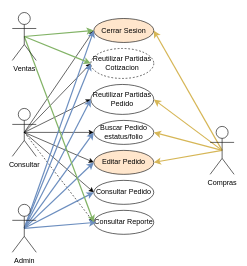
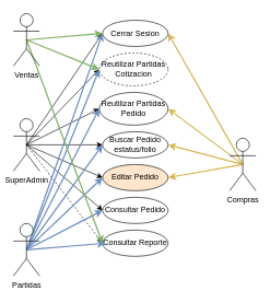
  <mxCell id="0" />
  <mxCell id="1" parent="0" />
- <mxCell id="2" value="&lt;font style=&quot;vertical-align: inherit;&quot;&gt;&lt;font style=&quot;vertical-align: inherit;&quot;&gt;Cerrar Sesion&lt;/font&gt;&lt;/font&gt;" style="ellipse;whiteSpace=wrap;html=1;fillColor=#ffe6cc;" vertex="1" parent="1"><mxGeometry x="156" y="30" width="100" height="40" as="geometry" /></mxCell>
+ <mxCell id="2" value="&lt;font style=&quot;vertical-align: inherit;&quot;&gt;&lt;font style=&quot;vertical-align: inherit;&quot;&gt;Cerrar Sesion&lt;/font&gt;&lt;/font&gt;" style="ellipse;whiteSpace=wrap;html=1;" vertex="1" parent="1"><mxGeometry x="156" y="30" width="100" height="40" as="geometry" /></mxCell>
  <mxCell id="3" value="&lt;font style=&quot;vertical-align: inherit;&quot;&gt;&lt;font style=&quot;vertical-align: inherit;&quot;&gt;&lt;font style=&quot;vertical-align: inherit;&quot;&gt;&lt;font style=&quot;vertical-align: inherit;&quot;&gt;&lt;font style=&quot;vertical-align: inherit;&quot;&gt;&lt;font style=&quot;vertical-align: inherit;&quot;&gt;Reutilizar Partidas Cotizacion&lt;/font&gt;&lt;/font&gt;&lt;/font&gt;&lt;/font&gt;&lt;/font&gt;&lt;/font&gt;" style="ellipse;whiteSpace=wrap;html=1;dashed=1;" vertex="1" parent="1"><mxGeometry x="151" y="80" width="105" height="50" as="geometry" /></mxCell>
  <mxCell id="4" value="&lt;font style=&quot;vertical-align: inherit;&quot;&gt;&lt;font style=&quot;vertical-align: inherit;&quot;&gt;&lt;font style=&quot;vertical-align: inherit;&quot;&gt;&lt;font style=&quot;vertical-align: inherit;&quot;&gt;Reutilizar Partidas Pedido&lt;/font&gt;&lt;/font&gt;&lt;/font&gt;&lt;/font&gt;" style="ellipse;whiteSpace=wrap;html=1;" vertex="1" parent="1"><mxGeometry x="151" y="140" width="105" height="50" as="geometry" /></mxCell>
  <mxCell id="5" value="&lt;font style=&quot;vertical-align: inherit;&quot;&gt;&lt;font style=&quot;vertical-align: inherit;&quot;&gt;&lt;font style=&quot;vertical-align: inherit;&quot;&gt;&lt;font style=&quot;vertical-align: inherit;&quot;&gt;&lt;font style=&quot;vertical-align: inherit;&quot;&gt;&lt;font style=&quot;vertical-align: inherit;&quot;&gt;Buscar Pedido estatus/folio&lt;/font&gt;&lt;/font&gt;&lt;/font&gt;&lt;/font&gt;&lt;/font&gt;&lt;/font&gt;" style="ellipse;whiteSpace=wrap;html=1;" vertex="1" parent="1"><mxGeometry x="156" y="200" width="100" height="40" as="geometry" /></mxCell>
  <mxCell id="6" value="&lt;font style=&quot;vertical-align: inherit;&quot;&gt;&lt;font style=&quot;vertical-align: inherit;&quot;&gt;&lt;font style=&quot;vertical-align: inherit;&quot;&gt;&lt;font style=&quot;vertical-align: inherit;&quot;&gt;Editar Pedido&lt;/font&gt;&lt;/font&gt;&lt;/font&gt;&lt;/font&gt;" style="ellipse;whiteSpace=wrap;html=1;fillColor=#ffe6cc;" vertex="1" parent="1"><mxGeometry x="156" y="250" width="100" height="40" as="geometry" /></mxCell>
  <mxCell id="7" value="&lt;font style=&quot;vertical-align: inherit;&quot;&gt;&lt;font style=&quot;vertical-align: inherit;&quot;&gt;&lt;font style=&quot;vertical-align: inherit;&quot;&gt;&lt;font style=&quot;vertical-align: inherit;&quot;&gt;&lt;font style=&quot;vertical-align: inherit;&quot;&gt;&lt;font style=&quot;vertical-align: inherit;&quot;&gt;&lt;font style=&quot;vertical-align: inherit;&quot;&gt;&lt;font style=&quot;vertical-align: inherit;&quot;&gt;Consultar Pedido&lt;/font&gt;&lt;/font&gt;&lt;/font&gt;&lt;/font&gt;&lt;/font&gt;&lt;/font&gt;&lt;/font&gt;&lt;/font&gt;" style="ellipse;whiteSpace=wrap;html=1;" vertex="1" parent="1"><mxGeometry x="156" y="300" width="100" height="40" as="geometry" /></mxCell>
  <mxCell id="8" value="&lt;font style=&quot;vertical-align: inherit;&quot;&gt;&lt;font style=&quot;vertical-align: inherit;&quot;&gt;&lt;font style=&quot;vertical-align: inherit;&quot;&gt;&lt;font style=&quot;vertical-align: inherit;&quot;&gt;&lt;font style=&quot;vertical-align: inherit;&quot;&gt;&lt;font style=&quot;vertical-align: inherit;&quot;&gt;Consultar Reporte&lt;/font&gt;&lt;/font&gt;&lt;/font&gt;&lt;/font&gt;&lt;/font&gt;&lt;/font&gt;" style="ellipse;whiteSpace=wrap;html=1;" vertex="1" parent="1"><mxGeometry x="156" y="350" width="100" height="40" as="geometry" /></mxCell>
  <mxCell id="9" style="rounded=0;orthogonalLoop=1;jettySize=auto;html=1;exitX=0.5;exitY=0.5;exitDx=0;exitDy=0;exitPerimeter=0;entryX=0;entryY=0.5;entryDx=0;entryDy=0;" edge="1" parent="1" source="16" target="2"><mxGeometry relative="1" as="geometry" /></mxCell>
  <mxCell id="10" style="rounded=0;orthogonalLoop=1;jettySize=auto;html=1;exitX=0.5;exitY=0.5;exitDx=0;exitDy=0;exitPerimeter=0;entryX=0;entryY=0.5;entryDx=0;entryDy=0;" edge="1" parent="1" source="16" target="3"><mxGeometry relative="1" as="geometry" /></mxCell>
  <mxCell id="11" style="rounded=0;orthogonalLoop=1;jettySize=auto;html=1;exitX=0.5;exitY=0.5;exitDx=0;exitDy=0;exitPerimeter=0;entryX=0;entryY=0.5;entryDx=0;entryDy=0;" edge="1" parent="1" source="16" target="4"><mxGeometry relative="1" as="geometry" /></mxCell>
  <mxCell id="12" style="rounded=0;orthogonalLoop=1;jettySize=auto;html=1;exitX=0.5;exitY=0.5;exitDx=0;exitDy=0;exitPerimeter=0;" edge="1" parent="1" source="16" target="5"><mxGeometry relative="1" as="geometry" /></mxCell>
  <mxCell id="13" style="rounded=0;orthogonalLoop=1;jettySize=auto;html=1;exitX=0.5;exitY=0.5;exitDx=0;exitDy=0;exitPerimeter=0;entryX=0;entryY=0.5;entryDx=0;entryDy=0;" edge="1" parent="1" source="16" target="6"><mxGeometry relative="1" as="geometry" /></mxCell>
  <mxCell id="14" style="rounded=0;orthogonalLoop=1;jettySize=auto;html=1;exitX=0.5;exitY=0.5;exitDx=0;exitDy=0;exitPerimeter=0;entryX=0;entryY=0.5;entryDx=0;entryDy=0;" edge="1" parent="1" source="16" target="7"><mxGeometry relative="1" as="geometry" /></mxCell>
  <mxCell id="15" style="rounded=0;orthogonalLoop=1;jettySize=auto;html=1;exitX=0.5;exitY=0.5;exitDx=0;exitDy=0;exitPerimeter=0;entryX=0;entryY=0.5;entryDx=0;entryDy=0;dashed=1;" edge="1" parent="1" source="16" target="8"><mxGeometry relative="1" as="geometry" /></mxCell>
- <mxCell id="16" value="&lt;font style=&quot;vertical-align: inherit;&quot;&gt;&lt;font style=&quot;vertical-align: inherit;&quot;&gt;Consultar&lt;/font&gt;&lt;/font&gt;" style="shape=umlActor;verticalLabelPosition=bottom;verticalAlign=top;html=1;outlineConnect=0;" vertex="1" parent="1"><mxGeometry x="20" y="180" width="40" height="80" as="geometry" /></mxCell>
+ <mxCell id="16" value="&lt;font style=&quot;vertical-align: inherit;&quot;&gt;&lt;font style=&quot;vertical-align: inherit;&quot;&gt;SuperAdmin&lt;/font&gt;&lt;/font&gt;" style="shape=umlActor;verticalLabelPosition=bottom;verticalAlign=top;html=1;outlineConnect=0;" vertex="1" parent="1"><mxGeometry x="20" y="180" width="40" height="80" as="geometry" /></mxCell>
  <mxCell id="17" style="rounded=0;orthogonalLoop=1;jettySize=auto;html=1;exitX=0.5;exitY=0.5;exitDx=0;exitDy=0;exitPerimeter=0;fillColor=#dae8fc;strokeColor=#6c8ebf;strokeWidth=2;" edge="1" parent="1" source="24"><mxGeometry relative="1" as="geometry"><mxPoint x="160" y="370" as="targetPoint" /></mxGeometry></mxCell>
  <mxCell id="18" style="rounded=0;orthogonalLoop=1;jettySize=auto;html=1;exitX=0.5;exitY=0.5;exitDx=0;exitDy=0;exitPerimeter=0;entryX=0;entryY=0.5;entryDx=0;entryDy=0;fillColor=#dae8fc;strokeColor=#6c8ebf;strokeWidth=2;" edge="1" parent="1" source="24" target="7"><mxGeometry relative="1" as="geometry" /></mxCell>
  <mxCell id="19" style="rounded=0;orthogonalLoop=1;jettySize=auto;html=1;exitX=0.5;exitY=0.5;exitDx=0;exitDy=0;exitPerimeter=0;entryX=0;entryY=0.5;entryDx=0;entryDy=0;fillColor=#dae8fc;strokeColor=#6c8ebf;strokeWidth=2;" edge="1" parent="1" source="24" target="6"><mxGeometry relative="1" as="geometry" /></mxCell>
  <mxCell id="20" style="rounded=0;orthogonalLoop=1;jettySize=auto;html=1;exitX=0.5;exitY=0.5;exitDx=0;exitDy=0;exitPerimeter=0;entryX=0;entryY=0.5;entryDx=0;entryDy=0;fillColor=#dae8fc;strokeColor=#6c8ebf;strokeWidth=2;" edge="1" parent="1" source="24" target="5"><mxGeometry relative="1" as="geometry" /></mxCell>
  <mxCell id="21" style="edgeStyle=none;rounded=0;orthogonalLoop=1;jettySize=auto;html=1;exitX=0.5;exitY=0.5;exitDx=0;exitDy=0;exitPerimeter=0;entryX=0;entryY=0.5;entryDx=0;entryDy=0;fillColor=#dae8fc;strokeColor=#6c8ebf;strokeWidth=2;" edge="1" parent="1" source="24" target="4"><mxGeometry relative="1" as="geometry" /></mxCell>
  <mxCell id="22" style="edgeStyle=none;rounded=0;orthogonalLoop=1;jettySize=auto;html=1;exitX=0.5;exitY=0.5;exitDx=0;exitDy=0;exitPerimeter=0;entryX=0;entryY=0.5;entryDx=0;entryDy=0;fillColor=#dae8fc;strokeColor=#6c8ebf;strokeWidth=2;" edge="1" parent="1" source="24" target="3"><mxGeometry relative="1" as="geometry" /></mxCell>
  <mxCell id="23" style="edgeStyle=none;rounded=0;orthogonalLoop=1;jettySize=auto;html=1;exitX=0.5;exitY=0.5;exitDx=0;exitDy=0;exitPerimeter=0;entryX=0;entryY=0.5;entryDx=0;entryDy=0;fillColor=#dae8fc;strokeColor=#6c8ebf;strokeWidth=2;" edge="1" parent="1" source="24" target="2"><mxGeometry relative="1" as="geometry" /></mxCell>
- <mxCell id="24" value="&lt;font style=&quot;vertical-align: inherit;&quot;&gt;&lt;font style=&quot;vertical-align: inherit;&quot;&gt;&lt;font style=&quot;vertical-align: inherit;&quot;&gt;&lt;font style=&quot;vertical-align: inherit;&quot;&gt;Admin&lt;/font&gt;&lt;/font&gt;&lt;/font&gt;&lt;/font&gt;" style="shape=umlActor;verticalLabelPosition=bottom;verticalAlign=top;html=1;outlineConnect=0;" vertex="1" parent="1"><mxGeometry x="20" y="340" width="40" height="80" as="geometry" /></mxCell>
+ <mxCell id="24" value="&lt;font style=&quot;vertical-align: inherit;&quot;&gt;&lt;font style=&quot;vertical-align: inherit;&quot;&gt;&lt;font style=&quot;vertical-align: inherit;&quot;&gt;&lt;font style=&quot;vertical-align: inherit;&quot;&gt;Partidas&lt;/font&gt;&lt;/font&gt;&lt;/font&gt;&lt;/font&gt;" style="shape=umlActor;verticalLabelPosition=bottom;verticalAlign=top;html=1;outlineConnect=0;" vertex="1" parent="1"><mxGeometry x="20" y="340" width="40" height="80" as="geometry" /></mxCell>
  <mxCell id="25" style="rounded=0;orthogonalLoop=1;jettySize=auto;html=1;exitX=0.5;exitY=0.5;exitDx=0;exitDy=0;exitPerimeter=0;entryX=1;entryY=0.5;entryDx=0;entryDy=0;fillColor=#fff2cc;strokeColor=#d6b656;strokeWidth=2;" edge="1" parent="1" source="29" target="2"><mxGeometry relative="1" as="geometry" /></mxCell>
  <mxCell id="26" style="rounded=0;orthogonalLoop=1;jettySize=auto;html=1;exitX=0.5;exitY=0.5;exitDx=0;exitDy=0;exitPerimeter=0;entryX=1;entryY=0.5;entryDx=0;entryDy=0;fillColor=#fff2cc;strokeColor=#d6b656;strokeWidth=2;" edge="1" parent="1" source="29" target="6"><mxGeometry relative="1" as="geometry" /></mxCell>
  <mxCell id="27" style="rounded=0;orthogonalLoop=1;jettySize=auto;html=1;exitX=0.5;exitY=0.5;exitDx=0;exitDy=0;exitPerimeter=0;entryX=1;entryY=0.5;entryDx=0;entryDy=0;fillColor=#fff2cc;strokeColor=#d6b656;strokeWidth=2;" edge="1" parent="1" source="29" target="5"><mxGeometry relative="1" as="geometry" /></mxCell>
  <mxCell id="28" style="rounded=0;orthogonalLoop=1;jettySize=auto;html=1;exitX=0.5;exitY=0.5;exitDx=0;exitDy=0;exitPerimeter=0;entryX=1;entryY=0.5;entryDx=0;entryDy=0;fillColor=#fff2cc;strokeColor=#d6b656;strokeWidth=2;" edge="1" parent="1" source="29" target="4"><mxGeometry relative="1" as="geometry" /></mxCell>
  <mxCell id="29" value="&lt;font style=&quot;vertical-align: inherit;&quot;&gt;&lt;font style=&quot;vertical-align: inherit;&quot;&gt;&lt;font style=&quot;vertical-align: inherit;&quot;&gt;&lt;font style=&quot;vertical-align: inherit;&quot;&gt;Compras&lt;/font&gt;&lt;/font&gt;&lt;/font&gt;&lt;/font&gt;" style="shape=umlActor;verticalLabelPosition=bottom;verticalAlign=top;html=1;outlineConnect=0;" vertex="1" parent="1"><mxGeometry x="350" y="210" width="40" height="80" as="geometry" /></mxCell>
  <mxCell id="30" style="rounded=0;orthogonalLoop=1;jettySize=auto;html=1;exitX=0.5;exitY=0.5;exitDx=0;exitDy=0;exitPerimeter=0;entryX=0;entryY=0.5;entryDx=0;entryDy=0;fillColor=#d5e8d4;strokeColor=#82b366;strokeWidth=2;" edge="1" parent="1" source="33" target="2"><mxGeometry relative="1" as="geometry" /></mxCell>
  <mxCell id="31" style="rounded=0;orthogonalLoop=1;jettySize=auto;html=1;exitX=0.5;exitY=0.5;exitDx=0;exitDy=0;exitPerimeter=0;entryX=0;entryY=0.5;entryDx=0;entryDy=0;fillColor=#d5e8d4;strokeColor=#82b366;strokeWidth=2;" edge="1" parent="1" source="33" target="3"><mxGeometry relative="1" as="geometry" /></mxCell>
  <mxCell id="32" style="edgeStyle=none;rounded=0;orthogonalLoop=1;jettySize=auto;html=1;exitX=0.5;exitY=0.5;exitDx=0;exitDy=0;exitPerimeter=0;entryX=0;entryY=0.5;entryDx=0;entryDy=0;fillColor=#d5e8d4;strokeColor=#82b366;strokeWidth=2;" edge="1" parent="1" source="33" target="8"><mxGeometry relative="1" as="geometry" /></mxCell>
  <mxCell id="33" value="&lt;font style=&quot;vertical-align: inherit;&quot;&gt;&lt;font style=&quot;vertical-align: inherit;&quot;&gt;&lt;font style=&quot;vertical-align: inherit;&quot;&gt;&lt;font style=&quot;vertical-align: inherit;&quot;&gt;Ventas&lt;/font&gt;&lt;/font&gt;&lt;/font&gt;&lt;/font&gt;" style="shape=umlActor;verticalLabelPosition=bottom;verticalAlign=top;html=1;outlineConnect=0;" vertex="1" parent="1"><mxGeometry x="20" y="20" width="40" height="80" as="geometry" /></mxCell>
